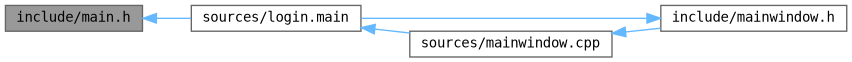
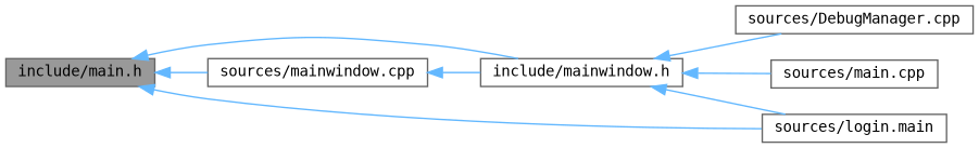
  digraph {
    fontname="DejaVu Sans Mono"
    rankdir=LR
    node [color=grey40 fillcolor=white fontname="DejaVu Sans Mono" fontsize=10 shape=box style=filled]
    edge [color=steelblue1 dir=back fontname="DejaVu Sans Mono" fontsize=10 labelfontname=Helvetica labelfontsize=10 style=solid]
    n1 [color=gray40 fillcolor=grey60 fontcolor=black height=0.2 label="include/main.h" width=0.4]
    n2 [height=0.2 label="include/mainwindow.h" width=0.4]
    n3 [height=0.2 label="sources/login.main" width=0.4]
    n4 [height=0.2 label="sources/mainwindow.cpp" width=0.4]
+   n5 [height=0.2 label="sources/DebugManager.cpp" width=0.4]
+   n6 [height=0.2 label="sources/main.cpp" width=0.4]
+   n1 -> n2
    n1 -> n3
-   n3 -> n4
+   n1 -> n4
    n2 -> n3
+   n2 -> n5
+   n2 -> n6
    n4 -> n2
  }
